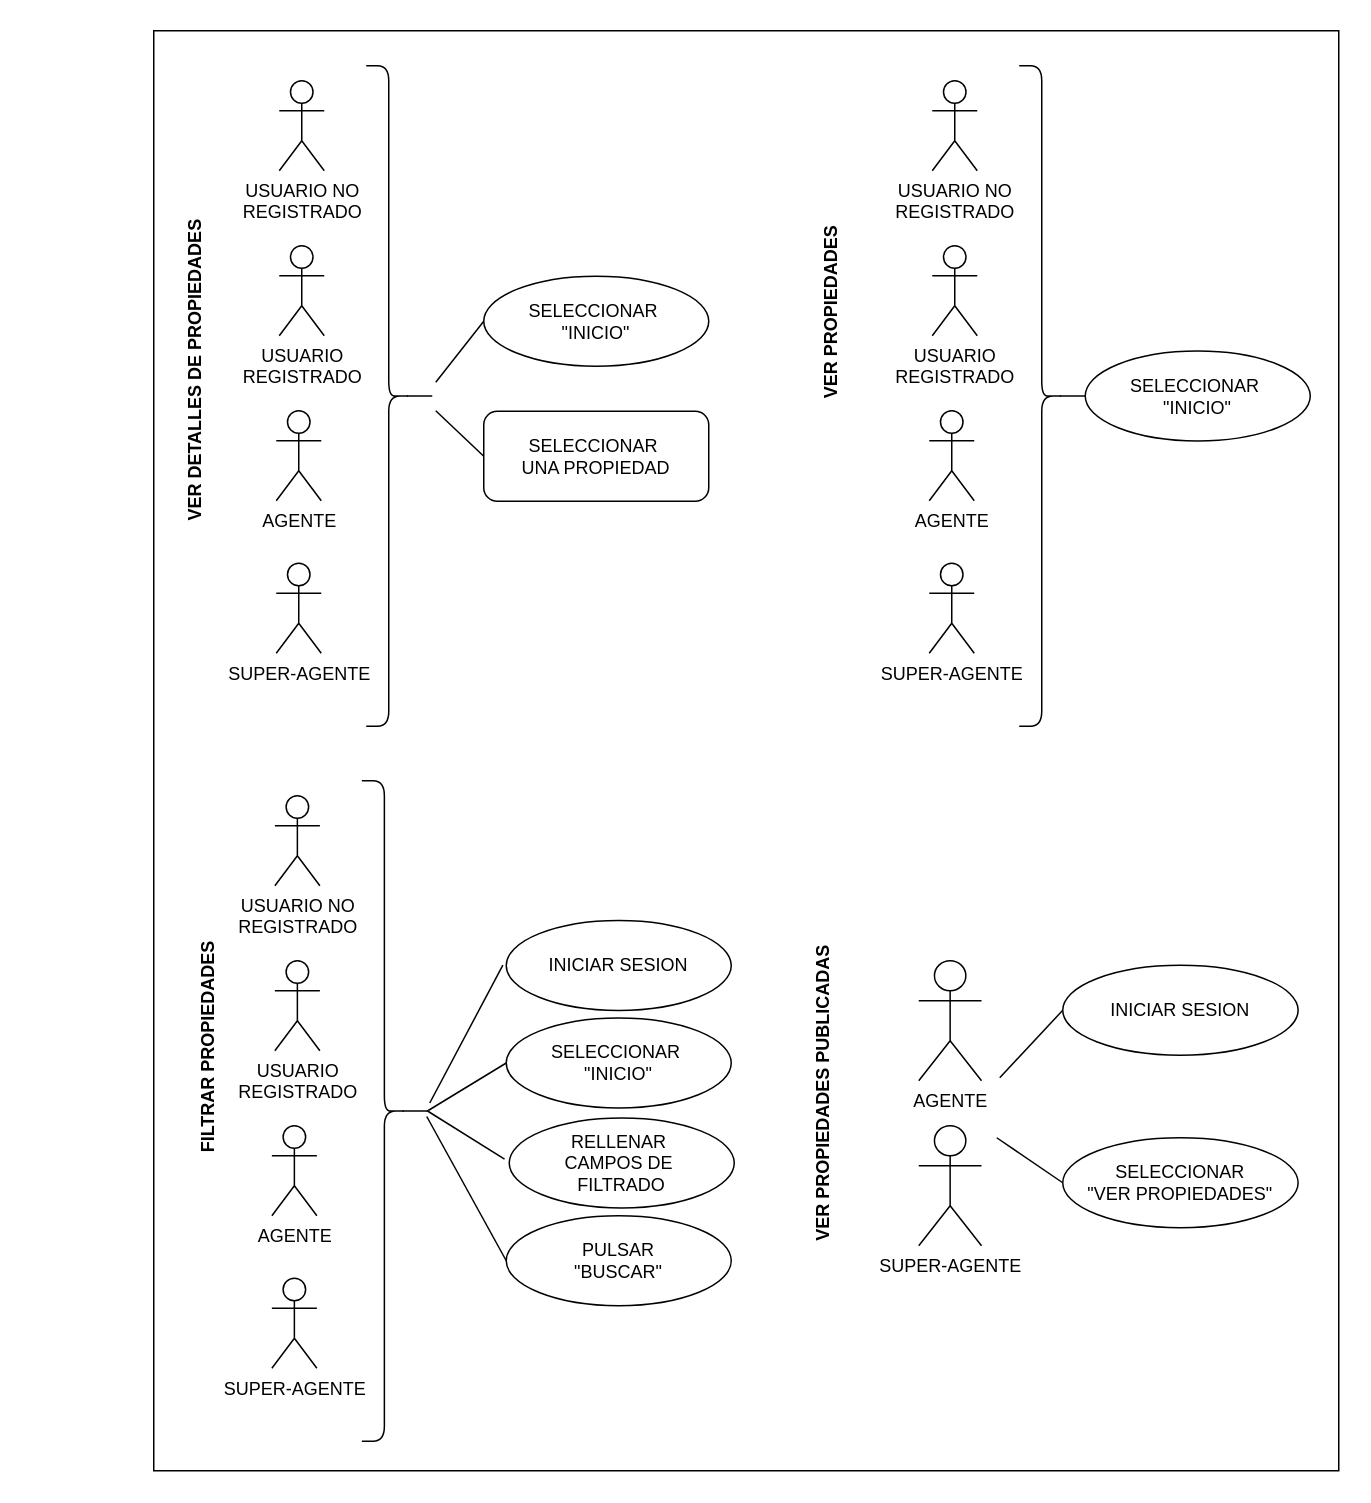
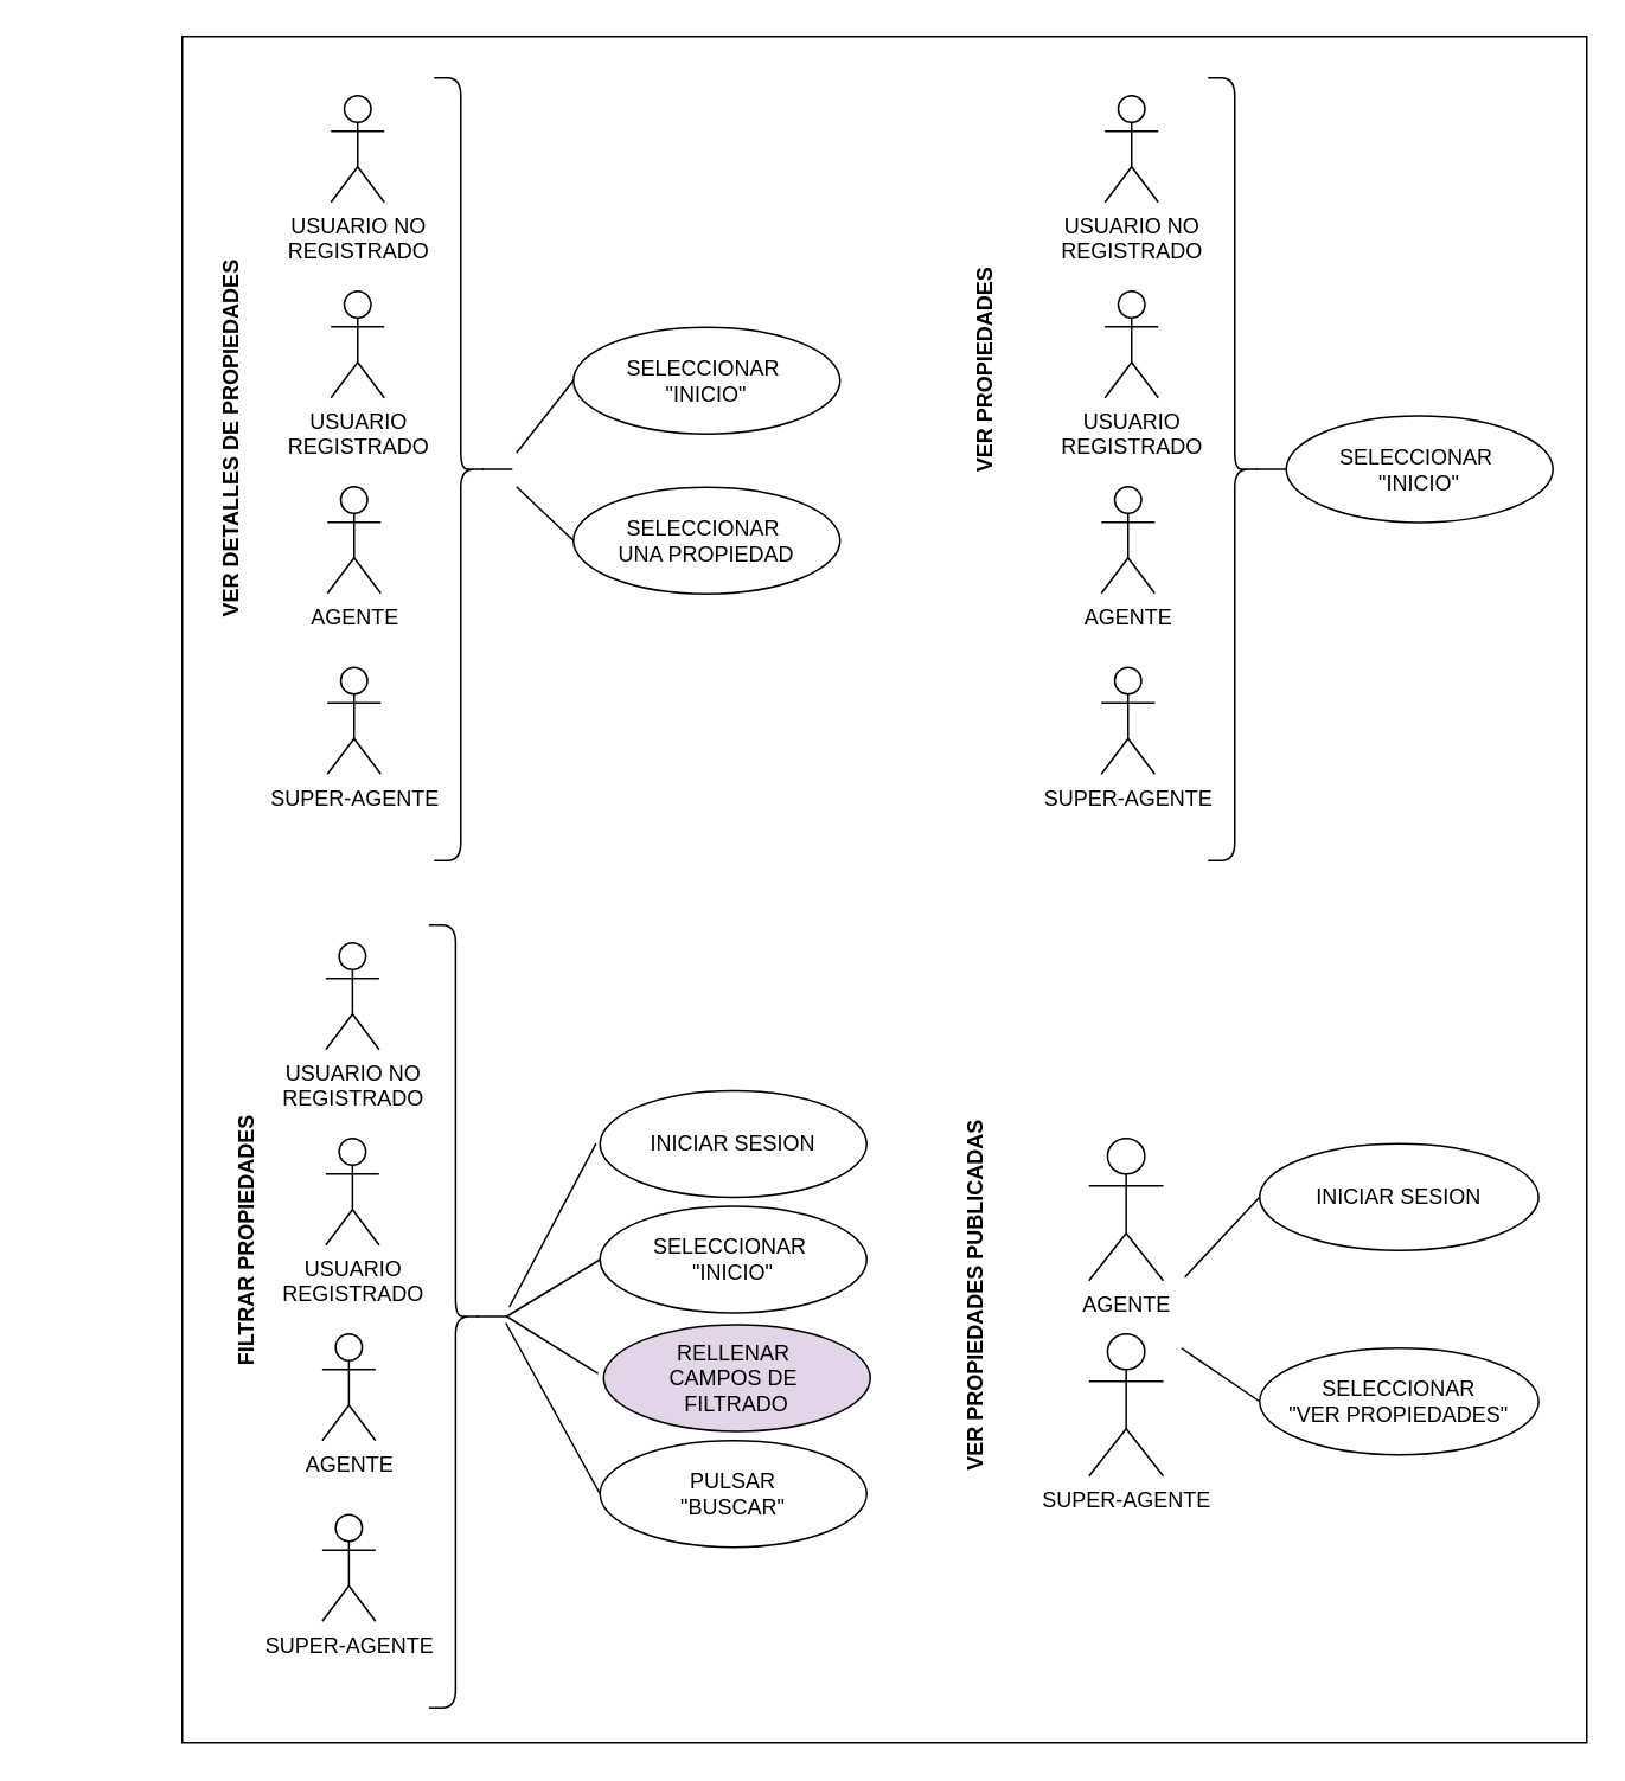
  <mxCell id="0" />
  <mxCell id="1" parent="0" />
  <mxCell id="2" value="" style="rounded=0;whiteSpace=wrap;html=1;" vertex="1" parent="1"><mxGeometry x="102" y="20" width="790" height="960" as="geometry" /></mxCell>
  <mxCell id="3" value="SELECCIONAR&amp;nbsp;&lt;br&gt;&quot;INICIO&quot;" style="ellipse;whiteSpace=wrap;html=1;" vertex="1" parent="1"><mxGeometry x="322" y="183.66" width="150" height="60" as="geometry" /></mxCell>
  <mxCell id="4" value="" style="endArrow=none;html=1;exitX=0;exitY=0.5;exitDx=0;exitDy=0;" edge="1" parent="1" source="3"><mxGeometry width="50" height="50" relative="1" as="geometry"><mxPoint x="831.5" y="253.66" as="sourcePoint" /><mxPoint x="290" y="254.29" as="targetPoint" /></mxGeometry></mxCell>
  <mxCell id="5" value="USUARIO NO&lt;br&gt;REGISTRADO" style="shape=umlActor;verticalLabelPosition=bottom;labelBackgroundColor=#ffffff;verticalAlign=top;html=1;outlineConnect=0;" vertex="1" parent="1"><mxGeometry x="621" y="53.33" width="30" height="60" as="geometry" /></mxCell>
  <mxCell id="6" value="USUARIO&lt;br&gt;REGISTRADO" style="shape=umlActor;verticalLabelPosition=bottom;labelBackgroundColor=#ffffff;verticalAlign=top;html=1;outlineConnect=0;" vertex="1" parent="1"><mxGeometry x="621" y="163.33" width="30" height="60" as="geometry" /></mxCell>
  <mxCell id="7" value="AGENTE" style="shape=umlActor;verticalLabelPosition=bottom;labelBackgroundColor=#ffffff;verticalAlign=top;html=1;outlineConnect=0;" vertex="1" parent="1"><mxGeometry x="619" y="273.33" width="30" height="60" as="geometry" /></mxCell>
  <mxCell id="8" value="" style="shape=curlyBracket;whiteSpace=wrap;html=1;rounded=1;rotation=-180;" vertex="1" parent="1"><mxGeometry x="679" y="43.33" width="30" height="440.33" as="geometry" /></mxCell>
  <mxCell id="9" value="SELECCIONAR&amp;nbsp;&lt;br&gt;&quot;INICIO&quot;" style="ellipse;whiteSpace=wrap;html=1;" vertex="1" parent="1"><mxGeometry x="723" y="233.5" width="150" height="60" as="geometry" /></mxCell>
  <mxCell id="10" value="" style="endArrow=none;html=1;exitX=0;exitY=0.5;exitDx=0;exitDy=0;entryX=0.1;entryY=0.5;entryDx=0;entryDy=0;entryPerimeter=0;" edge="1" parent="1" source="9" target="8"><mxGeometry width="50" height="50" relative="1" as="geometry"><mxPoint x="1258.5" y="193.33" as="sourcePoint" /><mxPoint x="719" y="203.33" as="targetPoint" /></mxGeometry></mxCell>
  <mxCell id="11" value="&lt;b&gt;VER PROPIEDADES&lt;/b&gt;" style="text;html=1;align=center;verticalAlign=middle;resizable=0;points=[];autosize=1;rotation=-90;" vertex="1" parent="1"><mxGeometry x="489" y="198.33" width="130" height="20" as="geometry" /></mxCell>
- <mxCell id="12" value="SELECCIONAR&amp;nbsp;&lt;br&gt;UNA PROPIEDAD" style="whiteSpace=wrap;html=1;rounded=1;" vertex="1" parent="1"><mxGeometry x="322" y="273.66" width="150" height="60" as="geometry" /></mxCell>
+ <mxCell id="12" value="SELECCIONAR&amp;nbsp;&lt;br&gt;UNA PROPIEDAD" style="ellipse;whiteSpace=wrap;html=1;" vertex="1" parent="1"><mxGeometry x="322" y="273.66" width="150" height="60" as="geometry" /></mxCell>
  <mxCell id="13" value="" style="endArrow=none;html=1;exitX=0;exitY=0.5;exitDx=0;exitDy=0;" edge="1" parent="1" source="12"><mxGeometry width="50" height="50" relative="1" as="geometry"><mxPoint x="332" y="223.66" as="sourcePoint" /><mxPoint x="290" y="273.29" as="targetPoint" /></mxGeometry></mxCell>
  <mxCell id="14" value="&lt;b&gt;VER DETALLES DE PROPIEDADES&lt;/b&gt;" style="text;html=1;align=center;verticalAlign=middle;resizable=0;points=[];autosize=1;rotation=-90;" vertex="1" parent="1"><mxGeometry x="20" y="236.99" width="220" height="20" as="geometry" /></mxCell>
  <mxCell id="15" value="SUPER-AGENTE" style="shape=umlActor;verticalLabelPosition=bottom;labelBackgroundColor=#ffffff;verticalAlign=top;html=1;outlineConnect=0;" vertex="1" parent="1"><mxGeometry x="619" y="375" width="30" height="60" as="geometry" /></mxCell>
  <mxCell id="16" value="USUARIO NO&lt;br&gt;REGISTRADO" style="shape=umlActor;verticalLabelPosition=bottom;labelBackgroundColor=#ffffff;verticalAlign=top;html=1;outlineConnect=0;" vertex="1" parent="1"><mxGeometry x="185.67" y="53.33" width="30" height="60" as="geometry" /></mxCell>
  <mxCell id="17" value="USUARIO&lt;br&gt;REGISTRADO" style="shape=umlActor;verticalLabelPosition=bottom;labelBackgroundColor=#ffffff;verticalAlign=top;html=1;outlineConnect=0;" vertex="1" parent="1"><mxGeometry x="185.67" y="163.33" width="30" height="60" as="geometry" /></mxCell>
  <mxCell id="18" value="AGENTE" style="shape=umlActor;verticalLabelPosition=bottom;labelBackgroundColor=#ffffff;verticalAlign=top;html=1;outlineConnect=0;" vertex="1" parent="1"><mxGeometry x="183.67" y="273.33" width="30" height="60" as="geometry" /></mxCell>
  <mxCell id="19" value="" style="shape=curlyBracket;whiteSpace=wrap;html=1;rounded=1;rotation=-180;" vertex="1" parent="1"><mxGeometry x="243.67" y="43.33" width="30" height="440.33" as="geometry" /></mxCell>
  <mxCell id="20" value="" style="endArrow=none;html=1;exitX=0;exitY=0.5;exitDx=0;exitDy=0;entryX=0.1;entryY=0.5;entryDx=0;entryDy=0;entryPerimeter=0;" edge="1" parent="1" target="19"><mxGeometry width="50" height="50" relative="1" as="geometry"><mxPoint x="287.67" y="263.5" as="sourcePoint" /><mxPoint x="283.67" y="203.33" as="targetPoint" /></mxGeometry></mxCell>
  <mxCell id="21" value="SUPER-AGENTE" style="shape=umlActor;verticalLabelPosition=bottom;labelBackgroundColor=#ffffff;verticalAlign=top;html=1;outlineConnect=0;" vertex="1" parent="1"><mxGeometry x="183.67" y="375" width="30" height="60" as="geometry" /></mxCell>
  <mxCell id="22" value="SELECCIONAR&amp;nbsp;&lt;br&gt;&quot;INICIO&quot;" style="ellipse;whiteSpace=wrap;html=1;" vertex="1" parent="1"><mxGeometry x="337" y="678.16" width="150" height="60" as="geometry" /></mxCell>
  <mxCell id="23" value="" style="endArrow=none;html=1;exitX=0;exitY=0.5;exitDx=0;exitDy=0;fontStyle=1" edge="1" parent="1" source="22"><mxGeometry width="50" height="50" relative="1" as="geometry"><mxPoint x="850.5" y="688.16" as="sourcePoint" /><mxPoint x="285" y="739.83" as="targetPoint" /></mxGeometry></mxCell>
  <mxCell id="24" value="&lt;b&gt;FILTRAR PROPIEDADES&lt;/b&gt;" style="text;html=1;align=center;verticalAlign=middle;resizable=0;points=[];autosize=1;rotation=-90;" vertex="1" parent="1"><mxGeometry x="59" y="688.16" width="160" height="20" as="geometry" /></mxCell>
- <mxCell id="25" value="RELLENAR&amp;nbsp;&lt;br&gt;CAMPOS DE&amp;nbsp;&lt;br&gt;FILTRADO" style="ellipse;whiteSpace=wrap;html=1;" vertex="1" parent="1"><mxGeometry x="339" y="744.83" width="150" height="60" as="geometry" /></mxCell>
+ <mxCell id="25" value="RELLENAR&amp;nbsp;&lt;br&gt;CAMPOS DE&amp;nbsp;&lt;br&gt;FILTRADO" style="ellipse;whiteSpace=wrap;html=1;fillColor=#e1d5e7;" vertex="1" parent="1"><mxGeometry x="339" y="744.83" width="150" height="60" as="geometry" /></mxCell>
  <mxCell id="26" value="PULSAR&lt;br&gt;&quot;BUSCAR&quot;" style="ellipse;whiteSpace=wrap;html=1;" vertex="1" parent="1"><mxGeometry x="337" y="810" width="150" height="60" as="geometry" /></mxCell>
  <mxCell id="27" value="" style="endArrow=none;html=1;fontStyle=1;exitX=-0.021;exitY=0.457;exitDx=0;exitDy=0;exitPerimeter=0;" edge="1" parent="1" source="25"><mxGeometry width="50" height="50" relative="1" as="geometry"><mxPoint x="341" y="698.16" as="sourcePoint" /><mxPoint x="284" y="739.83" as="targetPoint" /></mxGeometry></mxCell>
  <mxCell id="28" value="" style="endArrow=none;html=1;fontStyle=1;exitX=0;exitY=0.5;exitDx=0;exitDy=0;" edge="1" parent="1" source="26"><mxGeometry width="50" height="50" relative="1" as="geometry"><mxPoint x="351" y="708.16" as="sourcePoint" /><mxPoint x="284" y="743.83" as="targetPoint" /></mxGeometry></mxCell>
  <mxCell id="29" value="INICIAR SESION" style="ellipse;whiteSpace=wrap;html=1;" vertex="1" parent="1"><mxGeometry x="337" y="613.16" width="150" height="60" as="geometry" /></mxCell>
  <mxCell id="30" value="" style="endArrow=none;html=1;fontStyle=1;entryX=-0.015;entryY=0.496;entryDx=0;entryDy=0;entryPerimeter=0;" edge="1" parent="1" target="29"><mxGeometry width="50" height="50" relative="1" as="geometry"><mxPoint x="286" y="734.83" as="sourcePoint" /><mxPoint x="319" y="718.16" as="targetPoint" /></mxGeometry></mxCell>
  <mxCell id="31" value="USUARIO NO&lt;br&gt;REGISTRADO" style="shape=umlActor;verticalLabelPosition=bottom;labelBackgroundColor=#ffffff;verticalAlign=top;html=1;outlineConnect=0;" vertex="1" parent="1"><mxGeometry x="182.75" y="530" width="30" height="60" as="geometry" /></mxCell>
  <mxCell id="32" value="USUARIO&lt;br&gt;REGISTRADO" style="shape=umlActor;verticalLabelPosition=bottom;labelBackgroundColor=#ffffff;verticalAlign=top;html=1;outlineConnect=0;" vertex="1" parent="1"><mxGeometry x="182.75" y="640" width="30" height="60" as="geometry" /></mxCell>
  <mxCell id="33" value="AGENTE" style="shape=umlActor;verticalLabelPosition=bottom;labelBackgroundColor=#ffffff;verticalAlign=top;html=1;outlineConnect=0;" vertex="1" parent="1"><mxGeometry x="180.75" y="750" width="30" height="60" as="geometry" /></mxCell>
  <mxCell id="34" value="" style="shape=curlyBracket;whiteSpace=wrap;html=1;rounded=1;rotation=-180;" vertex="1" parent="1"><mxGeometry x="240.75" y="520" width="30" height="440.33" as="geometry" /></mxCell>
  <mxCell id="35" value="" style="endArrow=none;html=1;exitX=0;exitY=0.5;exitDx=0;exitDy=0;entryX=0.1;entryY=0.5;entryDx=0;entryDy=0;entryPerimeter=0;" edge="1" parent="1" target="34"><mxGeometry width="50" height="50" relative="1" as="geometry"><mxPoint x="284.75" y="740.17" as="sourcePoint" /><mxPoint x="280.75" y="680" as="targetPoint" /></mxGeometry></mxCell>
  <mxCell id="36" value="SUPER-AGENTE" style="shape=umlActor;verticalLabelPosition=bottom;labelBackgroundColor=#ffffff;verticalAlign=top;html=1;outlineConnect=0;" vertex="1" parent="1"><mxGeometry x="180.75" y="851.67" width="30" height="60" as="geometry" /></mxCell>
  <mxCell id="37" value="" style="endArrow=none;html=1;entryX=0;entryY=0.5;entryDx=0;entryDy=0;" edge="1" parent="1" target="40"><mxGeometry width="50" height="50" relative="1" as="geometry"><mxPoint x="666" y="718" as="sourcePoint" /><mxPoint x="733.359" y="605" as="targetPoint" /></mxGeometry></mxCell>
  <mxCell id="38" value="" style="endArrow=none;html=1;entryX=0;entryY=0.5;entryDx=0;entryDy=0;" edge="1" parent="1" target="39"><mxGeometry width="50" height="50" relative="1" as="geometry"><mxPoint x="664" y="758" as="sourcePoint" /><mxPoint x="726.559" y="675" as="targetPoint" /></mxGeometry></mxCell>
  <mxCell id="39" value="SELECCIONAR&lt;br&gt;&quot;VER PROPIEDADES&quot;" style="ellipse;whiteSpace=wrap;html=1;" vertex="1" parent="1"><mxGeometry x="708.001" y="758" width="156.924" height="60" as="geometry" /></mxCell>
  <mxCell id="40" value="INICIAR SESION" style="ellipse;whiteSpace=wrap;html=1;" vertex="1" parent="1"><mxGeometry x="708.001" y="643" width="156.924" height="60" as="geometry" /></mxCell>
  <mxCell id="41" value="&lt;b&gt;VER PROPIEDADES PUBLICADAS&lt;/b&gt;" style="text;html=1;align=center;verticalAlign=middle;resizable=0;points=[];autosize=1;rotation=-90;" vertex="1" parent="1"><mxGeometry x="443.996" y="719" width="210" height="20" as="geometry" /></mxCell>
  <mxCell id="42" value="SUPER-AGENTE" style="shape=umlActor;verticalLabelPosition=bottom;labelBackgroundColor=#ffffff;verticalAlign=top;html=1;outlineConnect=0;" vertex="1" parent="1"><mxGeometry x="612.004" y="750" width="41.846" height="80" as="geometry" /></mxCell>
  <mxCell id="43" value="AGENTE" style="shape=umlActor;verticalLabelPosition=bottom;labelBackgroundColor=#ffffff;verticalAlign=top;html=1;outlineConnect=0;" vertex="1" parent="1"><mxGeometry x="612.004" y="640" width="41.846" height="80" as="geometry" /></mxCell>
